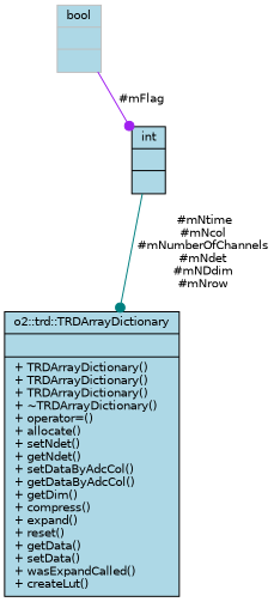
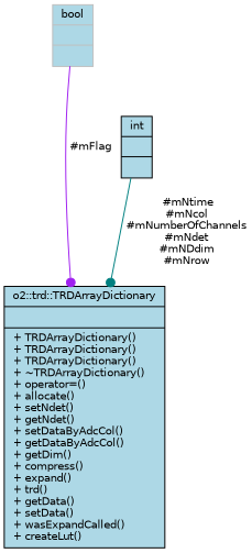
  digraph {
    node [color=black fillcolor=lightblue fontname=Helvetica fontsize=10 shape=record style=filled]
    edge [arrowhead=dot fontname=Helvetica fontsize=10 labelfontname=Helvetica labelfontsize=10 style=solid]
-   n1 [fontcolor=black height=0.2 label="{o2::trd::TRDArrayDictionary\n||+ TRDArrayDictionary()\l+ TRDArrayDictionary()\l+ TRDArrayDictionary()\l+ ~TRDArrayDictionary()\l+ operator=()\l+ allocate()\l+ setNdet()\l+ getNdet()\l+ setDataByAdcCol()\l+ getDataByAdcCol()\l+ getDim()\l+ compress()\l+ expand()\l+ reset()\l+ getData()\l+ setData()\l+ wasExpandCalled()\l+ createLut()\l}" width=0.4]
+   n1 [fontcolor=black height=0.2 label="{o2::trd::TRDArrayDictionary\n||+ TRDArrayDictionary()\l+ TRDArrayDictionary()\l+ TRDArrayDictionary()\l+ ~TRDArrayDictionary()\l+ operator=()\l+ allocate()\l+ setNdet()\l+ getNdet()\l+ setDataByAdcCol()\l+ getDataByAdcCol()\l+ getDim()\l+ compress()\l+ expand()\l+ trd()\l+ getData()\l+ setData()\l+ wasExpandCalled()\l+ createLut()\l}" width=0.4]
    n2 [height=0.2 label="{int\n||}" width=0.4]
    n3 [color=grey75 height=0.2 label="{bool\n||}" width=0.4]
    n2 -> n1 [color=teal label=" #mNtime\n#mNcol\n#mNumberOfChannels\n#mNdet\n#mNDdim\n#mNrow"]
-   n3 -> n2 [color=purple label=" #mFlag"]
+   n3 -> n1 [color=purple label=" #mFlag"]
  }
